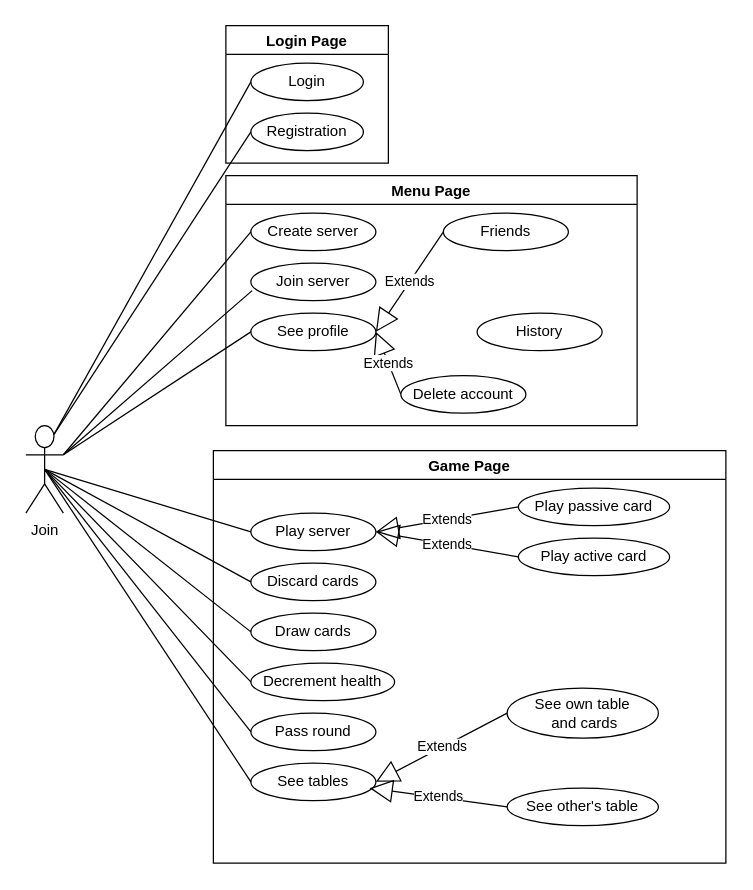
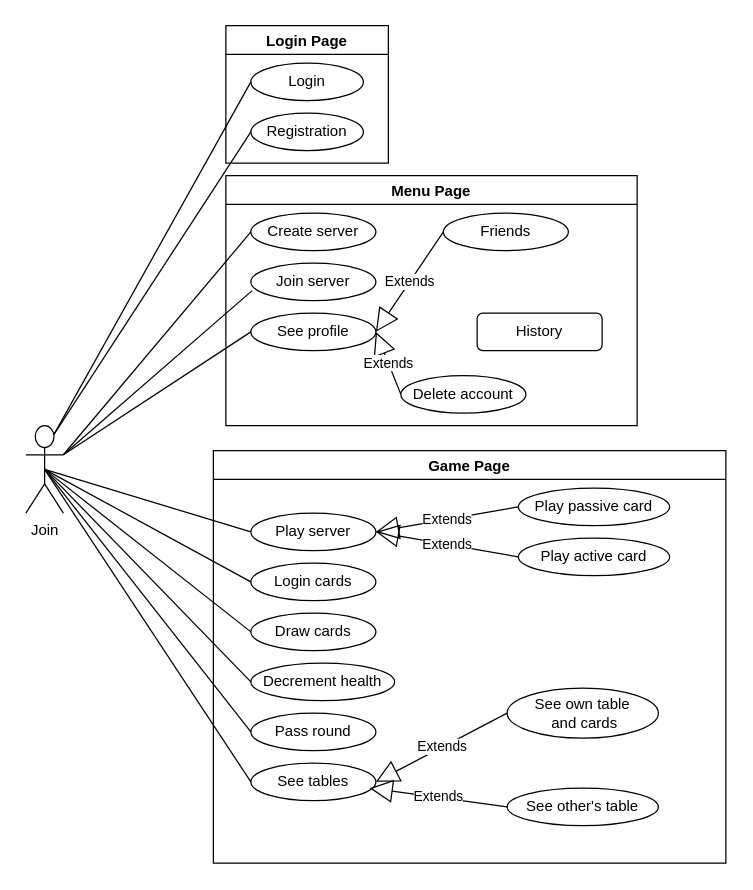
  <mxCell id="0" />
  <mxCell id="1" parent="0" />
  <mxCell id="2" value="Join" style="shape=umlActor;verticalLabelPosition=bottom;verticalAlign=top;html=1;outlineConnect=0;" parent="1" vertex="1"><mxGeometry x="20" y="340" width="30" height="70" as="geometry" /></mxCell>
  <mxCell id="3" value="Login" style="ellipse;whiteSpace=wrap;html=1;" parent="1" vertex="1"><mxGeometry x="200" y="50" width="90" height="30" as="geometry" /></mxCell>
  <mxCell id="4" value="Registration" style="ellipse;whiteSpace=wrap;html=1;" parent="1" vertex="1"><mxGeometry x="200" y="90" width="90" height="30" as="geometry" /></mxCell>
  <mxCell id="5" value="" style="endArrow=none;html=1;exitX=0.75;exitY=0.1;exitDx=0;exitDy=0;exitPerimeter=0;entryX=0;entryY=0.5;entryDx=0;entryDy=0;" parent="1" source="2" target="3" edge="1"><mxGeometry width="50" height="50" relative="1" as="geometry"><mxPoint x="80" y="160" as="sourcePoint" /><mxPoint x="160" y="120" as="targetPoint" /></mxGeometry></mxCell>
  <mxCell id="6" value="" style="endArrow=none;html=1;exitX=0.75;exitY=0.1;exitDx=0;exitDy=0;exitPerimeter=0;entryX=0;entryY=0.5;entryDx=0;entryDy=0;" parent="1" source="2" target="4" edge="1"><mxGeometry width="50" height="50" relative="1" as="geometry"><mxPoint x="100" y="220" as="sourcePoint" /><mxPoint x="160" y="180" as="targetPoint" /></mxGeometry></mxCell>
  <mxCell id="7" value="Login Page" style="swimlane;" vertex="1" parent="1"><mxGeometry x="180" y="20" width="130" height="110" as="geometry" /></mxCell>
  <mxCell id="8" value="Create server" style="ellipse;whiteSpace=wrap;html=1;" vertex="1" parent="1"><mxGeometry x="200" y="170" width="100" height="30" as="geometry" /></mxCell>
  <mxCell id="9" value="" style="endArrow=none;html=1;exitX=1;exitY=0.333;exitDx=0;exitDy=0;exitPerimeter=0;entryX=0;entryY=0.5;entryDx=0;entryDy=0;" edge="1" parent="1" source="2" target="8"><mxGeometry width="50" height="50" relative="1" as="geometry"><mxPoint x="370" y="240" as="sourcePoint" /><mxPoint x="420" y="190" as="targetPoint" /></mxGeometry></mxCell>
  <mxCell id="10" value="Join server" style="ellipse;whiteSpace=wrap;html=1;" vertex="1" parent="1"><mxGeometry x="200" y="210" width="100" height="30" as="geometry" /></mxCell>
  <mxCell id="11" value="See profile" style="ellipse;whiteSpace=wrap;html=1;" vertex="1" parent="1"><mxGeometry x="200" y="250" width="100" height="30" as="geometry" /></mxCell>
  <mxCell id="12" value="" style="endArrow=none;html=1;entryX=0.01;entryY=0.733;entryDx=0;entryDy=0;entryPerimeter=0;exitX=1;exitY=0.333;exitDx=0;exitDy=0;exitPerimeter=0;" edge="1" parent="1" source="2" target="10"><mxGeometry width="50" height="50" relative="1" as="geometry"><mxPoint x="50" y="360" as="sourcePoint" /><mxPoint x="420" y="190" as="targetPoint" /></mxGeometry></mxCell>
  <mxCell id="13" value="" style="endArrow=none;html=1;exitX=1;exitY=0.333;exitDx=0;exitDy=0;exitPerimeter=0;entryX=0;entryY=0.5;entryDx=0;entryDy=0;" edge="1" parent="1" source="2" target="11"><mxGeometry width="50" height="50" relative="1" as="geometry"><mxPoint x="370" y="240" as="sourcePoint" /><mxPoint x="420" y="190" as="targetPoint" /></mxGeometry></mxCell>
  <mxCell id="14" value="Extends" style="endArrow=block;endSize=16;endFill=0;html=1;entryX=1;entryY=0.5;entryDx=0;entryDy=0;exitX=0;exitY=0.5;exitDx=0;exitDy=0;" edge="1" parent="1" source="17" target="11"><mxGeometry width="160" relative="1" as="geometry"><mxPoint x="380" y="200" as="sourcePoint" /><mxPoint x="480" y="220" as="targetPoint" /></mxGeometry></mxCell>
  <mxCell id="15" value="Extends" style="endArrow=block;endSize=16;endFill=0;html=1;entryX=1;entryY=0.5;entryDx=0;entryDy=0;exitX=0;exitY=0.5;exitDx=0;exitDy=0;" edge="1" parent="1" source="19" target="11"><mxGeometry width="160" relative="1" as="geometry"><mxPoint x="410" y="245" as="sourcePoint" /><mxPoint x="310" y="255" as="targetPoint" /><mxPoint as="offset" /></mxGeometry></mxCell>
  <mxCell id="16" value="Menu Page" style="swimlane;" vertex="1" parent="1"><mxGeometry x="180" y="140" width="329" height="200" as="geometry" /></mxCell>
  <mxCell id="17" value="Friends" style="ellipse;whiteSpace=wrap;html=1;" vertex="1" parent="16"><mxGeometry x="174" y="30" width="100" height="30" as="geometry" /></mxCell>
  <mxCell id="18" style="edgeStyle=orthogonalEdgeStyle;rounded=0;orthogonalLoop=1;jettySize=auto;html=1;exitX=0.5;exitY=1;exitDx=0;exitDy=0;" edge="1" parent="16" source="17" target="17"><mxGeometry relative="1" as="geometry" /></mxCell>
  <mxCell id="19" value="Delete account" style="ellipse;whiteSpace=wrap;html=1;" vertex="1" parent="16"><mxGeometry x="140" y="160" width="100" height="30" as="geometry" /></mxCell>
- <mxCell id="20" value="History" style="ellipse;whiteSpace=wrap;html=1;" vertex="1" parent="16"><mxGeometry x="201" y="110" width="100" height="30" as="geometry" /></mxCell>
+ <mxCell id="20" value="History" style="whiteSpace=wrap;html=1;rounded=1;" vertex="1" parent="16"><mxGeometry x="201" y="110" width="100" height="30" as="geometry" /></mxCell>
  <mxCell id="21" value="Pass round" style="ellipse;whiteSpace=wrap;html=1;" vertex="1" parent="1"><mxGeometry x="200" y="570" width="100" height="30" as="geometry" /></mxCell>
- <mxCell id="22" value="Discard cards" style="ellipse;whiteSpace=wrap;html=1;" vertex="1" parent="1"><mxGeometry x="200" y="450" width="100" height="30" as="geometry" /></mxCell>
+ <mxCell id="22" value="Login cards" style="ellipse;whiteSpace=wrap;html=1;" vertex="1" parent="1"><mxGeometry x="200" y="450" width="100" height="30" as="geometry" /></mxCell>
  <mxCell id="23" value="Draw cards" style="ellipse;whiteSpace=wrap;html=1;" vertex="1" parent="1"><mxGeometry x="200" y="490" width="100" height="30" as="geometry" /></mxCell>
  <mxCell id="24" value="Decrement health" style="ellipse;whiteSpace=wrap;html=1;" vertex="1" parent="1"><mxGeometry x="200" y="530" width="115" height="30" as="geometry" /></mxCell>
  <mxCell id="25" value="Play server" style="ellipse;whiteSpace=wrap;html=1;" vertex="1" parent="1"><mxGeometry x="200" y="410" width="100" height="30" as="geometry" /></mxCell>
  <mxCell id="26" value="See tables" style="ellipse;whiteSpace=wrap;html=1;" vertex="1" parent="1"><mxGeometry x="200" y="610" width="100" height="30" as="geometry" /></mxCell>
  <mxCell id="27" value="Extends" style="endArrow=block;endSize=16;endFill=0;html=1;entryX=1;entryY=0.5;entryDx=0;entryDy=0;exitX=0;exitY=0.5;exitDx=0;exitDy=0;" edge="1" parent="1" source="31" target="25"><mxGeometry width="160" relative="1" as="geometry"><mxPoint x="395" y="400" as="sourcePoint" /><mxPoint x="395" y="465" as="targetPoint" /></mxGeometry></mxCell>
  <mxCell id="28" value="Extends" style="endArrow=block;endSize=16;endFill=0;html=1;entryX=1;entryY=0.5;entryDx=0;entryDy=0;exitX=0;exitY=0.5;exitDx=0;exitDy=0;" edge="1" parent="1" source="32" target="25"><mxGeometry width="160" relative="1" as="geometry"><mxPoint x="395" y="450" as="sourcePoint" /><mxPoint x="310" y="435" as="targetPoint" /></mxGeometry></mxCell>
  <mxCell id="29" value="Extends" style="endArrow=block;endSize=16;endFill=0;html=1;entryX=1;entryY=0.5;entryDx=0;entryDy=0;exitX=0;exitY=0.5;exitDx=0;exitDy=0;" edge="1" parent="1" source="33" target="26"><mxGeometry width="160" relative="1" as="geometry"><mxPoint x="375" y="580" as="sourcePoint" /><mxPoint x="385" y="625" as="targetPoint" /></mxGeometry></mxCell>
  <mxCell id="30" value="Extends" style="endArrow=block;endSize=16;endFill=0;html=1;entryX=0.95;entryY=0.667;entryDx=0;entryDy=0;entryPerimeter=0;exitX=0;exitY=0.5;exitDx=0;exitDy=0;" edge="1" parent="1" source="34" target="26"><mxGeometry width="160" relative="1" as="geometry"><mxPoint x="385" y="640" as="sourcePoint" /><mxPoint x="310" y="635" as="targetPoint" /></mxGeometry></mxCell>
  <mxCell id="31" value="Play passive card" style="ellipse;whiteSpace=wrap;html=1;" vertex="1" parent="1"><mxGeometry x="414" y="390" width="121" height="30" as="geometry" /></mxCell>
  <mxCell id="32" value="Play active card" style="ellipse;whiteSpace=wrap;html=1;" vertex="1" parent="1"><mxGeometry x="414" y="430" width="121" height="30" as="geometry" /></mxCell>
  <mxCell id="33" value="See own table&lt;br&gt;&amp;nbsp;and cards" style="ellipse;whiteSpace=wrap;html=1;" vertex="1" parent="1"><mxGeometry x="405" y="550" width="121" height="40" as="geometry" /></mxCell>
  <mxCell id="34" value="See other's table" style="ellipse;whiteSpace=wrap;html=1;" vertex="1" parent="1"><mxGeometry x="405" y="630" width="121" height="30" as="geometry" /></mxCell>
  <mxCell id="35" value="Game Page" style="swimlane;" vertex="1" parent="1"><mxGeometry x="170" y="360" width="410" height="330" as="geometry" /></mxCell>
  <mxCell id="36" value="" style="endArrow=none;html=1;exitX=0.5;exitY=0.5;exitDx=0;exitDy=0;exitPerimeter=0;entryX=0;entryY=0.5;entryDx=0;entryDy=0;" edge="1" parent="1" source="2" target="25"><mxGeometry width="50" height="50" relative="1" as="geometry"><mxPoint x="370" y="440" as="sourcePoint" /><mxPoint x="420" y="390" as="targetPoint" /></mxGeometry></mxCell>
  <mxCell id="37" value="" style="endArrow=none;html=1;exitX=0.5;exitY=0.5;exitDx=0;exitDy=0;exitPerimeter=0;entryX=0;entryY=0.5;entryDx=0;entryDy=0;" edge="1" parent="1" source="2" target="22"><mxGeometry width="50" height="50" relative="1" as="geometry"><mxPoint x="45" y="385" as="sourcePoint" /><mxPoint x="210" y="435" as="targetPoint" /></mxGeometry></mxCell>
  <mxCell id="38" value="" style="endArrow=none;html=1;exitX=0.5;exitY=0.5;exitDx=0;exitDy=0;exitPerimeter=0;entryX=0;entryY=0.5;entryDx=0;entryDy=0;" edge="1" parent="1" source="2" target="23"><mxGeometry width="50" height="50" relative="1" as="geometry"><mxPoint x="45" y="385" as="sourcePoint" /><mxPoint x="210" y="475" as="targetPoint" /></mxGeometry></mxCell>
  <mxCell id="39" value="" style="endArrow=none;html=1;exitX=0.5;exitY=0.5;exitDx=0;exitDy=0;exitPerimeter=0;entryX=0;entryY=0.5;entryDx=0;entryDy=0;" edge="1" parent="1" source="2" target="24"><mxGeometry width="50" height="50" relative="1" as="geometry"><mxPoint x="45" y="385" as="sourcePoint" /><mxPoint x="210" y="515" as="targetPoint" /></mxGeometry></mxCell>
  <mxCell id="40" value="" style="endArrow=none;html=1;exitX=0.5;exitY=0.5;exitDx=0;exitDy=0;exitPerimeter=0;entryX=0;entryY=0.5;entryDx=0;entryDy=0;" edge="1" parent="1" source="2" target="21"><mxGeometry width="50" height="50" relative="1" as="geometry"><mxPoint x="45" y="385" as="sourcePoint" /><mxPoint x="210" y="555" as="targetPoint" /></mxGeometry></mxCell>
  <mxCell id="41" value="" style="endArrow=none;html=1;exitX=0.5;exitY=0.5;exitDx=0;exitDy=0;exitPerimeter=0;entryX=0;entryY=0.5;entryDx=0;entryDy=0;" edge="1" parent="1" source="2" target="26"><mxGeometry width="50" height="50" relative="1" as="geometry"><mxPoint x="45" y="385" as="sourcePoint" /><mxPoint x="210" y="595" as="targetPoint" /></mxGeometry></mxCell>
